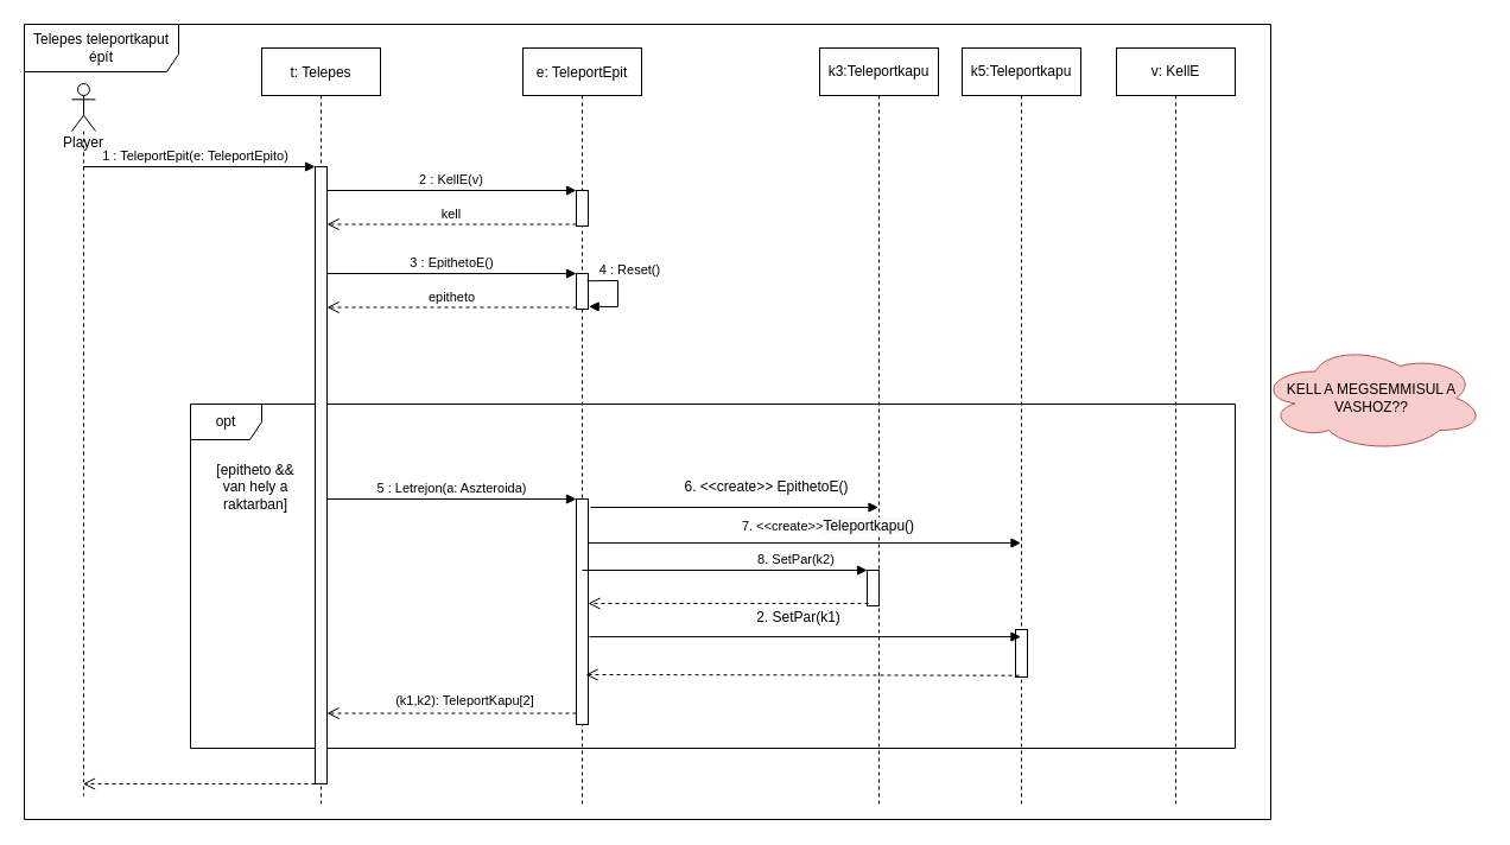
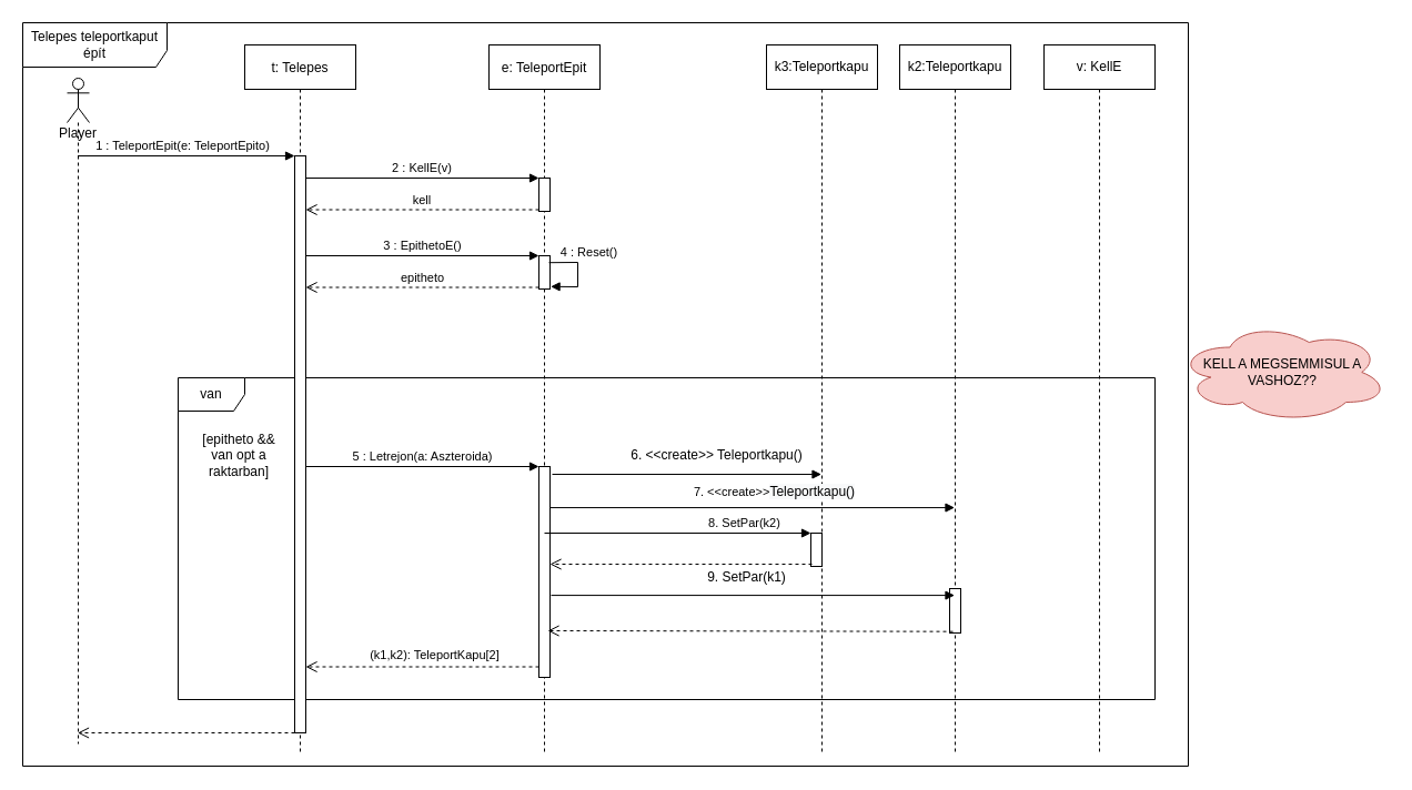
  <mxCell id="0" />
  <mxCell id="1" parent="0" />
  <mxCell id="2" value="Telepes teleportkaput épít" style="shape=umlFrame;whiteSpace=wrap;html=1;width=130;height=40;" vertex="1" parent="1"><mxGeometry x="20" y="20" width="1050" height="670" as="geometry" /></mxCell>
- <mxCell id="3" value="opt" style="shape=umlFrame;whiteSpace=wrap;html=1;" vertex="1" parent="1"><mxGeometry x="160" y="340" width="880" height="290" as="geometry" /></mxCell>
+ <mxCell id="3" value="van" style="shape=umlFrame;whiteSpace=wrap;html=1;" vertex="1" parent="1"><mxGeometry x="160" y="340" width="880" height="290" as="geometry" /></mxCell>
  <mxCell id="4" value="3 : EpithetoE()" style="html=1;verticalAlign=bottom;endArrow=block;entryX=0;entryY=0;" edge="1" parent="1" source="6" target="8"><mxGeometry relative="1" as="geometry"><mxPoint x="270" y="280" as="sourcePoint" /></mxGeometry></mxCell>
  <mxCell id="5" value="t: Telepes" style="shape=umlLifeline;perimeter=lifelinePerimeter;container=1;collapsible=0;recursiveResize=0;rounded=0;shadow=0;strokeWidth=1;" vertex="1" parent="1"><mxGeometry x="220" y="40" width="100" height="640" as="geometry" /></mxCell>
  <mxCell id="6" value="" style="html=1;points=[];perimeter=orthogonalPerimeter;" vertex="1" parent="5"><mxGeometry x="45" y="100" width="10" height="520" as="geometry" /></mxCell>
  <mxCell id="7" value="e: TeleportEpit" style="shape=umlLifeline;perimeter=lifelinePerimeter;container=1;collapsible=0;recursiveResize=0;rounded=0;shadow=0;strokeWidth=1;" vertex="1" parent="1"><mxGeometry x="440" y="40" width="100" height="640" as="geometry" /></mxCell>
  <mxCell id="8" value="" style="html=1;points=[];perimeter=orthogonalPerimeter;" vertex="1" parent="7"><mxGeometry x="45" y="190" width="10" height="30" as="geometry" /></mxCell>
  <mxCell id="9" value="" style="points=[];perimeter=orthogonalPerimeter;rounded=0;shadow=0;strokeWidth=1;" vertex="1" parent="7"><mxGeometry x="45" y="120" width="10" height="30" as="geometry" /></mxCell>
  <mxCell id="10" value="" style="html=1;points=[];perimeter=orthogonalPerimeter;" vertex="1" parent="7"><mxGeometry x="45" y="380" width="10" height="190" as="geometry" /></mxCell>
  <mxCell id="11" value="4 : Reset()" style="html=1;verticalAlign=bottom;endArrow=block;exitX=0.9;exitY=0.207;exitDx=0;exitDy=0;exitPerimeter=0;entryX=1.06;entryY=0.927;entryDx=0;entryDy=0;entryPerimeter=0;rounded=0;" edge="1" parent="7" source="8" target="8"><mxGeometry x="-0.282" y="10" relative="1" as="geometry"><mxPoint x="55" y="270.0" as="sourcePoint" /><mxPoint x="55" y="282.35" as="targetPoint" /><Array as="points"><mxPoint x="80" y="196" /><mxPoint x="80" y="218" /></Array><mxPoint as="offset" /></mxGeometry></mxCell>
  <mxCell id="12" value="kell" style="verticalAlign=bottom;endArrow=open;dashed=1;endSize=8;exitX=0;exitY=0.95;shadow=0;strokeWidth=1;" edge="1" parent="1" source="9" target="6"><mxGeometry relative="1" as="geometry"><mxPoint x="375" y="256" as="targetPoint" /></mxGeometry></mxCell>
  <mxCell id="13" value="2 : KellE(v)" style="verticalAlign=bottom;endArrow=block;entryX=0;entryY=0;shadow=0;strokeWidth=1;" edge="1" parent="1" source="6" target="9"><mxGeometry relative="1" as="geometry"><mxPoint x="375" y="180" as="sourcePoint" /><Array as="points" /></mxGeometry></mxCell>
- <mxCell id="14" value="[epitheto &amp;amp;&amp;amp; van hely a raktarban]" style="text;html=1;strokeColor=none;fillColor=none;align=center;verticalAlign=middle;whiteSpace=wrap;rounded=0;" vertex="1" parent="1"><mxGeometry x="170" y="400" width="90" height="20" as="geometry" /></mxCell>
+ <mxCell id="14" value="[epitheto &amp;amp;&amp;amp; van opt a raktarban]" style="text;html=1;strokeColor=none;fillColor=none;align=center;verticalAlign=middle;whiteSpace=wrap;rounded=0;" vertex="1" parent="1"><mxGeometry x="170" y="400" width="90" height="20" as="geometry" /></mxCell>
  <mxCell id="15" value="epitheto" style="html=1;verticalAlign=bottom;endArrow=open;dashed=1;endSize=8;exitX=0;exitY=0.95;" edge="1" parent="1" source="8" target="6"><mxGeometry relative="1" as="geometry"><mxPoint x="270" y="299" as="targetPoint" /></mxGeometry></mxCell>
  <mxCell id="16" value="1 : TeleportEpit(e: TeleportEpito)" style="verticalAlign=bottom;startArrow=none;endArrow=block;startSize=8;shadow=0;strokeWidth=1;startFill=0;" edge="1" parent="1" source="30"><mxGeometry x="-0.03" relative="1" as="geometry"><mxPoint x="160" y="140" as="sourcePoint" /><mxPoint x="265" y="140" as="targetPoint" /><mxPoint as="offset" /></mxGeometry></mxCell>
  <mxCell id="17" value="" style="html=1;verticalAlign=bottom;endArrow=open;dashed=1;endSize=8;" edge="1" parent="1" source="6" target="30"><mxGeometry relative="1" as="geometry"><mxPoint x="266" y="779" as="sourcePoint" /><mxPoint x="120" y="660" as="targetPoint" /><Array as="points"><mxPoint x="220" y="660" /><mxPoint x="190" y="660" /><mxPoint x="160" y="660" /></Array></mxGeometry></mxCell>
  <mxCell id="18" value="5 : Letrejon(a: Aszteroida)" style="html=1;verticalAlign=bottom;endArrow=block;entryX=0;entryY=0;" edge="1" parent="1" source="6" target="10"><mxGeometry relative="1" as="geometry"><mxPoint x="415" y="620" as="sourcePoint" /></mxGeometry></mxCell>
  <mxCell id="19" value="" style="html=1;verticalAlign=bottom;endArrow=open;dashed=1;endSize=8;exitX=0;exitY=0.95;" edge="1" parent="1" source="10" target="6"><mxGeometry relative="1" as="geometry"><mxPoint x="415" y="696" as="targetPoint" /></mxGeometry></mxCell>
  <mxCell id="20" value="(k1,k2): TeleportKapu[2]" style="edgeLabel;html=1;align=center;verticalAlign=middle;resizable=0;points=[];" vertex="1" connectable="0" parent="19"><mxGeometry x="-0.2" y="-3" relative="1" as="geometry"><mxPoint x="-11" y="-7.5" as="offset" /></mxGeometry></mxCell>
  <mxCell id="21" value="k3:Teleportkapu" style="shape=umlLifeline;perimeter=lifelinePerimeter;whiteSpace=wrap;html=1;container=1;collapsible=0;recursiveResize=0;outlineConnect=0;" vertex="1" parent="1"><mxGeometry x="690" y="40" width="100" height="640" as="geometry" /></mxCell>
  <mxCell id="22" value="" style="html=1;points=[];perimeter=orthogonalPerimeter;" vertex="1" parent="21"><mxGeometry x="40" y="440" width="10" height="30" as="geometry" /></mxCell>
- <mxCell id="23" value="k5:Teleportkapu" style="shape=umlLifeline;perimeter=lifelinePerimeter;whiteSpace=wrap;html=1;container=1;collapsible=0;recursiveResize=0;outlineConnect=0;" vertex="1" parent="1"><mxGeometry x="810" y="40" width="100" height="640" as="geometry" /></mxCell>
+ <mxCell id="23" value="k2:Teleportkapu" style="shape=umlLifeline;perimeter=lifelinePerimeter;whiteSpace=wrap;html=1;container=1;collapsible=0;recursiveResize=0;outlineConnect=0;" vertex="1" parent="1"><mxGeometry x="810" y="40" width="100" height="640" as="geometry" /></mxCell>
  <mxCell id="24" value="" style="html=1;points=[];perimeter=orthogonalPerimeter;" vertex="1" parent="23"><mxGeometry x="45" y="490" width="10" height="40" as="geometry" /></mxCell>
  <mxCell id="25" value="" style="html=1;verticalAlign=bottom;endArrow=block;" edge="1" parent="1"><mxGeometry x="0.079" y="10" width="80" relative="1" as="geometry"><mxPoint x="490" y="480" as="sourcePoint" /><mxPoint x="730" y="480" as="targetPoint" /><mxPoint as="offset" /></mxGeometry></mxCell>
  <mxCell id="26" value="8. SetPar(k2)" style="html=1;verticalAlign=bottom;endArrow=block;exitX=1.1;exitY=0.611;exitDx=0;exitDy=0;exitPerimeter=0;" edge="1" parent="1" source="10" target="23"><mxGeometry x="-0.043" y="56" width="80" relative="1" as="geometry"><mxPoint x="500" y="460" as="sourcePoint" /><mxPoint x="759.5" y="460" as="targetPoint" /><mxPoint as="offset" /></mxGeometry></mxCell>
- <mxCell id="27" value="2. SetPar(k1)" style="text;html=1;align=center;verticalAlign=middle;resizable=0;points=[];autosize=1;" vertex="1" parent="1"><mxGeometry x="627" y="510" width="90" height="20" as="geometry" /></mxCell>
+ <mxCell id="27" value="9. SetPar(k1)" style="text;html=1;align=center;verticalAlign=middle;resizable=0;points=[];autosize=1;" vertex="1" parent="1"><mxGeometry x="627" y="510" width="90" height="20" as="geometry" /></mxCell>
  <mxCell id="28" value="" style="html=1;verticalAlign=bottom;endArrow=block;exitX=1.2;exitY=0.037;exitDx=0;exitDy=0;exitPerimeter=0;" edge="1" parent="1" source="10" target="21"><mxGeometry x="0.079" y="10" width="80" relative="1" as="geometry"><mxPoint x="500" y="431" as="sourcePoint" /><mxPoint x="741.02" y="422.01" as="targetPoint" /><mxPoint as="offset" /></mxGeometry></mxCell>
  <mxCell id="29" value="7. &amp;lt;&amp;lt;create&amp;gt;&amp;gt;&lt;span style=&quot;font-size: 12px ; background-color: rgb(248 , 249 , 250)&quot;&gt;Teleportkapu()&lt;/span&gt;" style="html=1;verticalAlign=bottom;endArrow=block;exitX=1;exitY=0.195;exitDx=0;exitDy=0;exitPerimeter=0;" edge="1" parent="1" source="10" target="23"><mxGeometry x="0.11" y="5" width="80" relative="1" as="geometry"><mxPoint x="501" y="445" as="sourcePoint" /><mxPoint x="866.5" y="449" as="targetPoint" /><mxPoint as="offset" /></mxGeometry></mxCell>
  <mxCell id="30" value="Player" style="shape=umlLifeline;participant=umlActor;perimeter=lifelinePerimeter;whiteSpace=wrap;html=1;container=1;collapsible=0;recursiveResize=0;verticalAlign=top;spacingTop=36;outlineConnect=0;" vertex="1" parent="1"><mxGeometry x="60" y="70" width="20" height="600" as="geometry" /></mxCell>
  <mxCell id="31" value="" style="html=1;verticalAlign=bottom;endArrow=open;dashed=1;endSize=8;exitX=0.1;exitY=0.933;exitDx=0;exitDy=0;exitPerimeter=0;" edge="1" parent="1" source="22" target="10"><mxGeometry relative="1" as="geometry"><mxPoint x="885" y="460" as="sourcePoint" /><mxPoint x="500" y="508" as="targetPoint" /></mxGeometry></mxCell>
  <mxCell id="32" value="" style="html=1;verticalAlign=bottom;endArrow=open;dashed=1;endSize=8;entryX=0.53;entryY=0.825;entryDx=0;entryDy=0;entryPerimeter=0;exitX=0.3;exitY=0.967;exitDx=0;exitDy=0;exitPerimeter=0;" edge="1" parent="1" source="24" target="7"><mxGeometry relative="1" as="geometry"><mxPoint x="730" y="560" as="sourcePoint" /><mxPoint x="490" y="561.93" as="targetPoint" /></mxGeometry></mxCell>
- <mxCell id="33" value="6. &amp;lt;&amp;lt;create&amp;gt;&amp;gt; EpithetoE()" style="text;html=1;align=center;verticalAlign=middle;resizable=0;points=[];autosize=1;" vertex="1" parent="1"><mxGeometry x="560" y="400" width="170" height="20" as="geometry" /></mxCell>
+ <mxCell id="33" value="6. &amp;lt;&amp;lt;create&amp;gt;&amp;gt; Teleportkapu()" style="text;html=1;align=center;verticalAlign=middle;resizable=0;points=[];autosize=1;" vertex="1" parent="1"><mxGeometry x="560" y="400" width="170" height="20" as="geometry" /></mxCell>
  <mxCell id="34" value="v: KellE" style="shape=umlLifeline;perimeter=lifelinePerimeter;whiteSpace=wrap;html=1;container=1;collapsible=0;recursiveResize=0;outlineConnect=0;" vertex="1" parent="1"><mxGeometry x="940" y="40" width="100" height="640" as="geometry" /></mxCell>
  <mxCell id="35" value="KELL A MEGSEMMISUL A VASHOZ??" style="ellipse;shape=cloud;whiteSpace=wrap;html=1;fillColor=#f8cecc;strokeColor=#b85450;" vertex="1" parent="1"><mxGeometry x="1060" y="290" width="190" height="90" as="geometry" /></mxCell>
